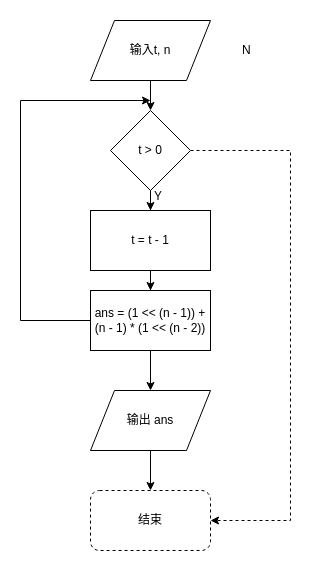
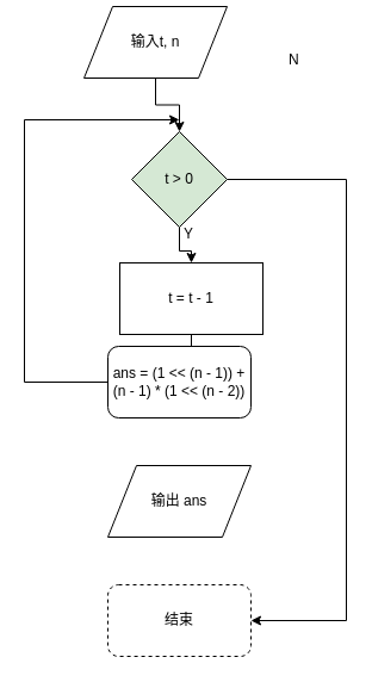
  <mxCell id="0" />
  <mxCell id="1" parent="0" />
  <mxCell id="2" value="" style="edgeStyle=orthogonalEdgeStyle;rounded=0;orthogonalLoop=1;jettySize=auto;html=1;" parent="1" source="3" target="6" edge="1"><mxGeometry relative="1" as="geometry" /></mxCell>
- <mxCell id="3" value="输入t, n" style="shape=parallelogram;perimeter=parallelogramPerimeter;whiteSpace=wrap;html=1;" parent="1" vertex="1"><mxGeometry x="90" y="20" width="120" height="60" as="geometry" /></mxCell>
+ <mxCell id="3" value="输入t, n" style="shape=parallelogram;perimeter=parallelogramPerimeter;whiteSpace=wrap;html=1;" parent="1" vertex="1"><mxGeometry x="70" y="5" width="120" height="60" as="geometry" /></mxCell>
  <mxCell id="4" value="" style="edgeStyle=orthogonalEdgeStyle;rounded=0;orthogonalLoop=1;jettySize=auto;html=1;" parent="1" source="6" target="8" edge="1"><mxGeometry relative="1" as="geometry" /></mxCell>
- <mxCell id="5" style="edgeStyle=orthogonalEdgeStyle;rounded=0;orthogonalLoop=1;jettySize=auto;html=1;dashed=1;" parent="1" source="6" target="15" edge="1"><mxGeometry relative="1" as="geometry"><Array as="points"><mxPoint x="290" y="150" /><mxPoint x="290" y="520" /></Array></mxGeometry></mxCell>
- <mxCell id="6" value="t &amp;gt; 0" style="rhombus;whiteSpace=wrap;html=1;" parent="1" vertex="1"><mxGeometry x="110" y="110" width="80" height="80" as="geometry" /></mxCell>
+ <mxCell id="5" style="edgeStyle=orthogonalEdgeStyle;rounded=0;orthogonalLoop=1;jettySize=auto;html=1;" parent="1" source="6" target="15" edge="1"><mxGeometry relative="1" as="geometry"><Array as="points"><mxPoint x="290" y="150" /><mxPoint x="290" y="520" /></Array></mxGeometry></mxCell>
+ <mxCell id="6" value="t &amp;gt; 0" style="rhombus;whiteSpace=wrap;html=1;fillColor=#d5e8d4;" parent="1" vertex="1"><mxGeometry x="110" y="110" width="80" height="80" as="geometry" /></mxCell>
  <mxCell id="7" value="" style="edgeStyle=orthogonalEdgeStyle;rounded=0;orthogonalLoop=1;jettySize=auto;html=1;" parent="1" source="8" target="11" edge="1"><mxGeometry relative="1" as="geometry" /></mxCell>
- <mxCell id="8" value="t = t - 1" style="rounded=0;whiteSpace=wrap;html=1;" parent="1" vertex="1"><mxGeometry x="90" y="210" width="120" height="60" as="geometry" /></mxCell>
+ <mxCell id="8" value="t = t - 1" style="rounded=0;whiteSpace=wrap;html=1;" parent="1" vertex="1"><mxGeometry x="100" y="220" width="120" height="60" as="geometry" /></mxCell>
  <mxCell id="9" style="edgeStyle=orthogonalEdgeStyle;rounded=0;orthogonalLoop=1;jettySize=auto;html=1;" parent="1" source="11" edge="1"><mxGeometry relative="1" as="geometry"><mxPoint x="150" y="100" as="targetPoint" /><Array as="points"><mxPoint x="20" y="320" /><mxPoint x="20" y="100" /></Array></mxGeometry></mxCell>
- <mxCell id="10" value="" style="edgeStyle=orthogonalEdgeStyle;rounded=0;orthogonalLoop=1;jettySize=auto;html=1;" parent="1" source="11" target="14" edge="1"><mxGeometry relative="1" as="geometry" /></mxCell>
- <mxCell id="11" value="ans = (1 &amp;lt;&amp;lt; (n - 1)) +&lt;br&gt;(n - 1) * (1 &amp;lt;&amp;lt; (n - 2))" style="rounded=0;whiteSpace=wrap;html=1;" parent="1" vertex="1"><mxGeometry x="90" y="290" width="120" height="60" as="geometry" /></mxCell>
+ <mxCell id="11" value="ans = (1 &amp;lt;&amp;lt; (n - 1)) +&lt;br&gt;(n - 1) * (1 &amp;lt;&amp;lt; (n - 2))" style="whiteSpace=wrap;html=1;rounded=1;" parent="1" vertex="1"><mxGeometry x="90" y="290" width="120" height="60" as="geometry" /></mxCell>
  <mxCell id="12" value="Ｙ" style="text;html=1;resizable=0;points=[];autosize=1;align=left;verticalAlign=top;spacingTop=-4;" parent="1" vertex="1"><mxGeometry x="150" y="186" width="30" height="20" as="geometry" /></mxCell>
- <mxCell id="13" value="" style="edgeStyle=orthogonalEdgeStyle;rounded=0;orthogonalLoop=1;jettySize=auto;html=1;" parent="1" source="14" target="15" edge="1"><mxGeometry relative="1" as="geometry" /></mxCell>
  <mxCell id="14" value="输出 ans" style="shape=parallelogram;perimeter=parallelogramPerimeter;whiteSpace=wrap;html=1;" parent="1" vertex="1"><mxGeometry x="90" y="390" width="120" height="60" as="geometry" /></mxCell>
  <mxCell id="15" value="结束" style="rounded=1;whiteSpace=wrap;html=1;dashed=1;" parent="1" vertex="1"><mxGeometry x="90" y="490" width="120" height="60" as="geometry" /></mxCell>
  <mxCell id="16" value="N" style="text;html=1;resizable=0;points=[];autosize=1;align=left;verticalAlign=top;spacingTop=-4;" parent="1" vertex="1"><mxGeometry x="240" y="40" width="20" height="20" as="geometry" /></mxCell>
